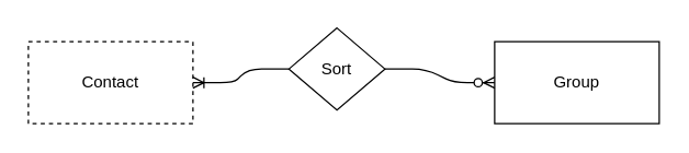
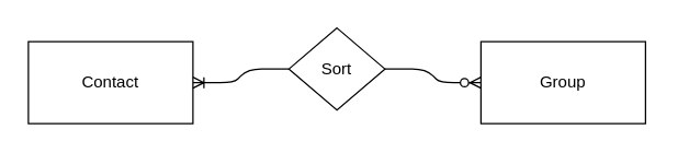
  <mxCell id="0" />
  <mxCell id="1" parent="0" />
- <mxCell id="2" value="Contact" style="rounded=0;whiteSpace=wrap;html=1;dashed=1;" vertex="1" parent="1"><mxGeometry x="20" y="30" width="120" height="60" as="geometry" /></mxCell>
+ <mxCell id="2" value="Contact" style="rounded=0;whiteSpace=wrap;html=1;" vertex="1" parent="1"><mxGeometry x="20" y="30" width="120" height="60" as="geometry" /></mxCell>
  <mxCell id="3" value="Sort" style="rhombus;whiteSpace=wrap;html=1;" vertex="1" parent="1"><mxGeometry x="210" y="20" width="70" height="60" as="geometry" /></mxCell>
- <mxCell id="4" value="Group" style="rounded=0;whiteSpace=wrap;html=1;" vertex="1" parent="1"><mxGeometry x="360" y="30" width="120" height="60" as="geometry" /></mxCell>
+ <mxCell id="4" value="Group" style="rounded=0;whiteSpace=wrap;html=1;" vertex="1" parent="1"><mxGeometry x="350" y="30" width="120" height="60" as="geometry" /></mxCell>
  <mxCell id="5" value="" style="edgeStyle=entityRelationEdgeStyle;fontSize=12;html=1;endArrow=ERzeroToMany;endFill=1;exitX=1;exitY=0.5;exitDx=0;exitDy=0;entryX=0;entryY=0.5;entryDx=0;entryDy=0;" edge="1" parent="1" source="3" target="4"><mxGeometry width="100" height="100" relative="1" as="geometry"><mxPoint x="260" y="210" as="sourcePoint" /><mxPoint x="360" y="110" as="targetPoint" /></mxGeometry></mxCell>
  <mxCell id="6" value="" style="edgeStyle=entityRelationEdgeStyle;fontSize=12;html=1;endArrow=ERoneToMany;entryX=1;entryY=0.5;entryDx=0;entryDy=0;exitX=0;exitY=0.5;exitDx=0;exitDy=0;" edge="1" parent="1" source="3" target="2"><mxGeometry width="100" height="100" relative="1" as="geometry"><mxPoint x="170" y="120" as="sourcePoint" /><mxPoint x="360" y="110" as="targetPoint" /></mxGeometry></mxCell>
